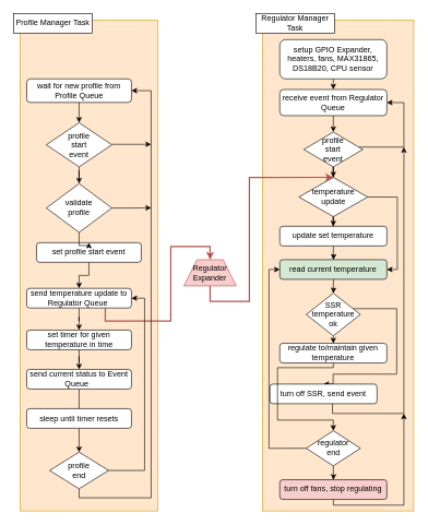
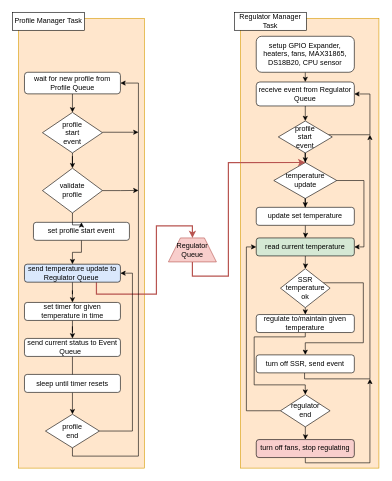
  <mxCell id="0" />
  <mxCell id="1" parent="0" />
  <mxCell id="2" value="" style="rounded=0;whiteSpace=wrap;html=1;fillColor=#ffe6cc;strokeColor=#d79b00;" vertex="1" parent="1"><mxGeometry x="30" y="30" width="210" height="750" as="geometry" /></mxCell>
  <mxCell id="3" style="edgeStyle=orthogonalEdgeStyle;rounded=0;orthogonalLoop=1;jettySize=auto;html=1;entryX=0.5;entryY=0;entryDx=0;entryDy=0;" edge="1" parent="1" source="5" target="9"><mxGeometry relative="1" as="geometry" /></mxCell>
  <mxCell id="4" style="edgeStyle=orthogonalEdgeStyle;rounded=0;orthogonalLoop=1;jettySize=auto;html=1;exitX=0.75;exitY=1;exitDx=0;exitDy=0;entryX=0.5;entryY=0;entryDx=0;entryDy=0;fillColor=#f8cecc;strokeColor=#b85450;strokeWidth=2;" edge="1" parent="1" source="5" target="55"><mxGeometry relative="1" as="geometry"><Array as="points"><mxPoint x="160" y="490" /><mxPoint x="260" y="490" /><mxPoint x="260" y="376" /><mxPoint x="320" y="376" /></Array></mxGeometry></mxCell>
- <mxCell id="5" value="send temperature update to&lt;br&gt;Regulator Queue&amp;nbsp;" style="rounded=1;whiteSpace=wrap;html=1;" vertex="1" parent="1"><mxGeometry x="40" y="440" width="160" height="30" as="geometry" /></mxCell>
+ <mxCell id="5" value="send temperature update to&lt;br&gt;Regulator Queue&amp;nbsp;" style="rounded=1;whiteSpace=wrap;html=1;fillColor=#dae8fc;" vertex="1" parent="1"><mxGeometry x="40" y="440" width="160" height="30" as="geometry" /></mxCell>
  <mxCell id="6" style="edgeStyle=orthogonalEdgeStyle;rounded=0;orthogonalLoop=1;jettySize=auto;html=1;entryX=0.5;entryY=0;entryDx=0;entryDy=0;" edge="1" parent="1" source="7" target="25"><mxGeometry relative="1" as="geometry" /></mxCell>
  <mxCell id="7" value="profile&lt;br&gt;start&lt;br&gt;event" style="rhombus;whiteSpace=wrap;html=1;" vertex="1" parent="1"><mxGeometry x="70" y="186.96" width="100" height="67.5" as="geometry" /></mxCell>
  <mxCell id="8" style="edgeStyle=orthogonalEdgeStyle;rounded=0;orthogonalLoop=1;jettySize=auto;html=1;entryX=0.5;entryY=0;entryDx=0;entryDy=0;" edge="1" parent="1" source="9" target="21"><mxGeometry relative="1" as="geometry" /></mxCell>
  <mxCell id="9" value="set timer for given temperature in time" style="rounded=1;whiteSpace=wrap;html=1;" vertex="1" parent="1"><mxGeometry x="40" y="503.79" width="160" height="30" as="geometry" /></mxCell>
  <mxCell id="10" style="edgeStyle=orthogonalEdgeStyle;rounded=0;orthogonalLoop=1;jettySize=auto;html=1;exitX=0.5;exitY=1;exitDx=0;exitDy=0;entryX=0.5;entryY=0;entryDx=0;entryDy=0;" edge="1" parent="1" source="11" target="15"><mxGeometry relative="1" as="geometry" /></mxCell>
  <mxCell id="11" value="sleep until timer resets" style="rounded=1;whiteSpace=wrap;html=1;" vertex="1" parent="1"><mxGeometry x="40" y="623.79" width="160" height="30" as="geometry" /></mxCell>
  <mxCell id="12" style="edgeStyle=orthogonalEdgeStyle;rounded=0;orthogonalLoop=1;jettySize=auto;html=1;exitX=1;exitY=0.5;exitDx=0;exitDy=0;" edge="1" parent="1" source="7"><mxGeometry relative="1" as="geometry"><Array as="points"><mxPoint x="230" y="220" /></Array><mxPoint x="230" y="220" as="targetPoint" /></mxGeometry></mxCell>
  <mxCell id="13" value="Profile Manager Task" style="rounded=0;whiteSpace=wrap;html=1;" vertex="1" parent="1"><mxGeometry width="120" height="30" as="geometry" x="20" y="20" /></mxCell>
  <mxCell id="14" style="edgeStyle=orthogonalEdgeStyle;rounded=0;orthogonalLoop=1;jettySize=auto;html=1;entryX=1;entryY=0.5;entryDx=0;entryDy=0;" edge="1" parent="1" source="15" target="5"><mxGeometry relative="1" as="geometry"><Array as="points"><mxPoint x="220" y="717.79" /><mxPoint x="220" y="454.79" /></Array></mxGeometry></mxCell>
  <mxCell id="15" value="profile&lt;br&gt;end" style="rhombus;whiteSpace=wrap;html=1;" vertex="1" parent="1"><mxGeometry x="75" y="690.21" width="90" height="56" as="geometry" /></mxCell>
  <mxCell id="16" style="edgeStyle=orthogonalEdgeStyle;rounded=0;orthogonalLoop=1;jettySize=auto;html=1;entryX=1;entryY=0.5;entryDx=0;entryDy=0;exitX=0.5;exitY=1;exitDx=0;exitDy=0;" edge="1" parent="1" source="15" target="22"><mxGeometry relative="1" as="geometry"><Array as="points"><mxPoint x="120" y="760" /><mxPoint x="230" y="760" /><mxPoint x="230" y="138" /></Array><mxPoint x="120" y="601" as="sourcePoint" /></mxGeometry></mxCell>
  <mxCell id="17" style="edgeStyle=orthogonalEdgeStyle;rounded=0;orthogonalLoop=1;jettySize=auto;html=1;exitX=0.5;exitY=1;exitDx=0;exitDy=0;entryX=0.5;entryY=0;entryDx=0;entryDy=0;" edge="1" parent="1" source="18" target="5"><mxGeometry relative="1" as="geometry" /></mxCell>
  <mxCell id="18" value="set profile start event" style="rounded=1;whiteSpace=wrap;html=1;" vertex="1" parent="1"><mxGeometry x="55" y="370.21" width="160" height="30" as="geometry" /></mxCell>
  <mxCell id="19" style="edgeStyle=orthogonalEdgeStyle;rounded=0;orthogonalLoop=1;jettySize=auto;html=1;entryX=0.5;entryY=0;entryDx=0;entryDy=0;exitX=0.5;exitY=1;exitDx=0;exitDy=0;" edge="1" parent="1" source="22" target="7"><mxGeometry relative="1" as="geometry"><mxPoint x="120" y="347" as="sourcePoint" /></mxGeometry></mxCell>
  <mxCell id="20" style="edgeStyle=orthogonalEdgeStyle;rounded=0;orthogonalLoop=1;jettySize=auto;html=1;exitX=0.5;exitY=1;exitDx=0;exitDy=0;entryX=0.5;entryY=0;entryDx=0;entryDy=0;endArrow=none;" edge="1" parent="1" source="21" target="11"><mxGeometry relative="1" as="geometry" /></mxCell>
  <mxCell id="21" value="send current status to Event Queue&amp;nbsp;&amp;nbsp;" style="rounded=1;whiteSpace=wrap;html=1;" vertex="1" parent="1"><mxGeometry x="40" y="563.79" width="160" height="30" as="geometry" /></mxCell>
  <mxCell id="22" value="wait for new profile from Profile Queue" style="rounded=1;whiteSpace=wrap;html=1;" vertex="1" parent="1"><mxGeometry x="40" y="120" width="160" height="36" as="geometry" /></mxCell>
  <mxCell id="23" style="edgeStyle=orthogonalEdgeStyle;rounded=0;orthogonalLoop=1;jettySize=auto;html=1;" edge="1" parent="1" source="25"><mxGeometry relative="1" as="geometry"><mxPoint x="230" y="317" as="targetPoint" /></mxGeometry></mxCell>
  <mxCell id="24" style="edgeStyle=orthogonalEdgeStyle;rounded=0;orthogonalLoop=1;jettySize=auto;html=1;entryX=0.5;entryY=0;entryDx=0;entryDy=0;" edge="1" parent="1" source="25" target="18"><mxGeometry relative="1" as="geometry" /></mxCell>
  <mxCell id="25" value="validate&lt;br&gt;profile" style="rhombus;whiteSpace=wrap;html=1;" vertex="1" parent="1"><mxGeometry x="70" y="280" width="100" height="74.5" as="geometry" /></mxCell>
  <mxCell id="26" value="" style="rounded=0;whiteSpace=wrap;html=1;fillColor=#ffe6cc;strokeColor=#d79b00;" vertex="1" parent="1"><mxGeometry x="400" y="30" width="231" height="750" as="geometry" /></mxCell>
  <mxCell id="27" value="Regulator Manager Task" style="rounded=0;whiteSpace=wrap;html=1;" vertex="1" parent="1"><mxGeometry x="390" width="120" height="30" as="geometry" y="20" /></mxCell>
  <mxCell id="28" style="edgeStyle=orthogonalEdgeStyle;rounded=0;orthogonalLoop=1;jettySize=auto;html=1;exitX=0.5;exitY=1;exitDx=0;exitDy=0;entryX=0.5;entryY=0;entryDx=0;entryDy=0;" edge="1" parent="1" source="29" target="31"><mxGeometry relative="1" as="geometry" /></mxCell>
  <mxCell id="29" value="setup GPIO Expander, heaters, fans, MAX31865, DS18B20, CPU sensor" style="rounded=1;whiteSpace=wrap;html=1;" vertex="1" parent="1"><mxGeometry x="426.45" y="60" width="163.55" height="60" as="geometry" /></mxCell>
  <mxCell id="30" style="edgeStyle=orthogonalEdgeStyle;rounded=0;orthogonalLoop=1;jettySize=auto;html=1;exitX=0.5;exitY=1;exitDx=0;exitDy=0;entryX=0.5;entryY=0;entryDx=0;entryDy=0;" edge="1" parent="1" source="31" target="34"><mxGeometry relative="1" as="geometry" /></mxCell>
  <mxCell id="31" value="receive event from Regulator Queue" style="rounded=1;whiteSpace=wrap;html=1;" vertex="1" parent="1"><mxGeometry x="426.46" y="136.21" width="163.54" height="39.97" as="geometry" /></mxCell>
  <mxCell id="32" style="edgeStyle=orthogonalEdgeStyle;rounded=0;orthogonalLoop=1;jettySize=auto;html=1;entryX=0.5;entryY=0;entryDx=0;entryDy=0;" edge="1" parent="1" source="34" target="37"><mxGeometry relative="1" as="geometry" /></mxCell>
  <mxCell id="33" style="edgeStyle=orthogonalEdgeStyle;rounded=0;orthogonalLoop=1;jettySize=auto;html=1;entryX=1;entryY=0.5;entryDx=0;entryDy=0;" edge="1" parent="1" source="34" target="31"><mxGeometry relative="1" as="geometry"><Array as="points"><mxPoint x="616" y="224.21" /><mxPoint x="616" y="156.21" /></Array></mxGeometry></mxCell>
  <mxCell id="34" value="profile&lt;br&gt;start&lt;br&gt;event" style="rhombus;whiteSpace=wrap;html=1;" vertex="1" parent="1"><mxGeometry x="463.22" y="201.21" width="90" height="53.25" as="geometry" /></mxCell>
  <mxCell id="35" style="edgeStyle=orthogonalEdgeStyle;rounded=0;orthogonalLoop=1;jettySize=auto;html=1;entryX=0.5;entryY=0;entryDx=0;entryDy=0;" edge="1" parent="1" source="37" target="39"><mxGeometry relative="1" as="geometry" /></mxCell>
  <mxCell id="36" style="edgeStyle=orthogonalEdgeStyle;rounded=0;orthogonalLoop=1;jettySize=auto;html=1;entryX=1;entryY=0.5;entryDx=0;entryDy=0;" edge="1" parent="1" source="37" target="46"><mxGeometry relative="1" as="geometry"><Array as="points"><mxPoint x="606" y="300.21" /><mxPoint x="606" y="411.21" /><mxPoint x="590" y="411.21" /></Array></mxGeometry></mxCell>
  <mxCell id="37" value="temperature&lt;br&gt;update" style="rhombus;whiteSpace=wrap;html=1;" vertex="1" parent="1"><mxGeometry x="455.73" y="270.46" width="105" height="60" as="geometry" /></mxCell>
  <mxCell id="38" style="edgeStyle=orthogonalEdgeStyle;rounded=0;orthogonalLoop=1;jettySize=auto;html=1;entryX=0.5;entryY=0;entryDx=0;entryDy=0;" edge="1" parent="1" source="39" target="46"><mxGeometry relative="1" as="geometry" /></mxCell>
  <mxCell id="39" value="update set temperature" style="rounded=1;whiteSpace=wrap;html=1;" vertex="1" parent="1"><mxGeometry x="426.46" y="345.21" width="163.54" height="30" as="geometry" /></mxCell>
  <mxCell id="40" style="edgeStyle=orthogonalEdgeStyle;rounded=0;orthogonalLoop=1;jettySize=auto;html=1;entryX=0.5;entryY=0;entryDx=0;entryDy=0;" edge="1" parent="1" source="42" target="44"><mxGeometry relative="1" as="geometry"><Array as="points"><mxPoint x="605" y="471" /><mxPoint x="605" y="571" /><mxPoint x="508" y="571" /></Array></mxGeometry></mxCell>
  <mxCell id="41" style="edgeStyle=orthogonalEdgeStyle;rounded=0;orthogonalLoop=1;jettySize=auto;html=1;entryX=0.5;entryY=0;entryDx=0;entryDy=0;" edge="1" parent="1" source="42" target="48"><mxGeometry relative="1" as="geometry"><Array as="points"><mxPoint x="520" y="511.21" /><mxPoint x="520" y="511.21" /></Array></mxGeometry></mxCell>
  <mxCell id="42" value="SSR &lt;br&gt;temperature&lt;br&gt;ok" style="rhombus;whiteSpace=wrap;html=1;" vertex="1" parent="1"><mxGeometry x="466.86" y="447.44" width="82.75" height="65" as="geometry" /></mxCell>
  <mxCell id="43" style="edgeStyle=orthogonalEdgeStyle;rounded=0;orthogonalLoop=1;jettySize=auto;html=1;" edge="1" parent="1" source="44"><mxGeometry relative="1" as="geometry"><mxPoint x="616" y="224.21" as="targetPoint" /><Array as="points"><mxPoint x="507" y="631.21" /><mxPoint x="616" y="631.21" /></Array></mxGeometry></mxCell>
- <mxCell id="44" value="turn off SSR, send event" style="rounded=1;whiteSpace=wrap;html=1;" vertex="1" parent="1"><mxGeometry x="411.47" y="586.21" width="163.54" height="30" as="geometry" /></mxCell>
+ <mxCell id="44" value="turn off SSR, send event" style="rounded=1;whiteSpace=wrap;html=1;" vertex="1" parent="1"><mxGeometry x="426.47" y="591.21" width="163.54" height="30" as="geometry" /></mxCell>
  <mxCell id="45" style="edgeStyle=orthogonalEdgeStyle;rounded=0;orthogonalLoop=1;jettySize=auto;html=1;entryX=0.5;entryY=0;entryDx=0;entryDy=0;" edge="1" parent="1" source="46" target="42"><mxGeometry relative="1" as="geometry" /></mxCell>
  <mxCell id="46" value="read current temperature" style="rounded=1;whiteSpace=wrap;html=1;fillColor=#d5e8d4;" vertex="1" parent="1"><mxGeometry x="426.46" y="396.21" width="163.55" height="30" as="geometry" /></mxCell>
  <mxCell id="47" style="edgeStyle=orthogonalEdgeStyle;rounded=0;orthogonalLoop=1;jettySize=auto;html=1;entryX=0.5;entryY=0;entryDx=0;entryDy=0;exitX=0.5;exitY=1;exitDx=0;exitDy=0;" edge="1" parent="1" source="48" target="51"><mxGeometry relative="1" as="geometry"><mxPoint x="510.001" y="548.97" as="sourcePoint" /><mxPoint x="509.945" y="657.5" as="targetPoint" /><Array as="points"><mxPoint x="508" y="561.21" /><mxPoint x="423" y="561.21" /><mxPoint x="423" y="641.21" /><mxPoint x="508" y="641.21" /><mxPoint x="508" y="657.21" /></Array></mxGeometry></mxCell>
  <mxCell id="48" value="regulate to/maintain given temperature" style="rounded=1;whiteSpace=wrap;html=1;" vertex="1" parent="1"><mxGeometry x="426.47" y="523.97" width="163.54" height="30" as="geometry" /></mxCell>
  <mxCell id="49" style="edgeStyle=orthogonalEdgeStyle;rounded=0;orthogonalLoop=1;jettySize=auto;html=1;exitX=0;exitY=0.5;exitDx=0;exitDy=0;entryX=0;entryY=0.5;entryDx=0;entryDy=0;" edge="1" parent="1" source="51" target="46"><mxGeometry relative="1" as="geometry"><mxPoint x="615.45" y="710" as="targetPoint" /><Array as="points"><mxPoint x="410" y="684.21" /><mxPoint x="410" y="411.21" /></Array></mxGeometry></mxCell>
  <mxCell id="50" style="edgeStyle=orthogonalEdgeStyle;rounded=0;orthogonalLoop=1;jettySize=auto;html=1;entryX=0.5;entryY=0;entryDx=0;entryDy=0;" edge="1" parent="1" source="51" target="53"><mxGeometry relative="1" as="geometry" /></mxCell>
  <mxCell id="51" value="regulator&lt;br&gt;end" style="rhombus;whiteSpace=wrap;html=1;" vertex="1" parent="1"><mxGeometry x="466.87" y="657.5" width="82.75" height="53.71" as="geometry" /></mxCell>
  <mxCell id="52" style="edgeStyle=orthogonalEdgeStyle;rounded=0;orthogonalLoop=1;jettySize=auto;html=1;" edge="1" parent="1" source="53"><mxGeometry relative="1" as="geometry"><mxPoint x="616" y="631.21" as="targetPoint" /><Array as="points"><mxPoint x="508" y="771.21" /><mxPoint x="616" y="771.21" /><mxPoint x="616" y="631.21" /></Array></mxGeometry></mxCell>
  <mxCell id="53" value="turn off fans, stop regulating" style="rounded=1;whiteSpace=wrap;html=1;fillColor=#f8cecc;" vertex="1" parent="1"><mxGeometry x="426.48" y="732.42" width="163.53" height="30" as="geometry" /></mxCell>
  <mxCell id="54" style="edgeStyle=orthogonalEdgeStyle;rounded=0;orthogonalLoop=1;jettySize=auto;html=1;entryX=0.5;entryY=0;entryDx=0;entryDy=0;exitX=0.5;exitY=1;exitDx=0;exitDy=0;fillColor=#f8cecc;strokeColor=#b85450;strokeWidth=2;" edge="1" parent="1" source="55" target="37"><mxGeometry relative="1" as="geometry"><Array as="points"><mxPoint x="320" y="460" /><mxPoint x="380" y="460" /><mxPoint x="380" y="271" /></Array></mxGeometry></mxCell>
- <mxCell id="55" value="Regulator&lt;br&gt;Expander" style="shape=trapezoid;perimeter=trapezoidPerimeter;whiteSpace=wrap;html=1;fixedSize=1;fillColor=#f8cecc;strokeColor=#b85450;" vertex="1" parent="1"><mxGeometry x="280" y="396.21" width="80" height="40" as="geometry" /></mxCell>
+ <mxCell id="55" value="Regulator&lt;br&gt;Queue" style="shape=trapezoid;perimeter=trapezoidPerimeter;whiteSpace=wrap;html=1;fixedSize=1;fillColor=#f8cecc;strokeColor=#b85450;" vertex="1" parent="1"><mxGeometry x="280" y="396.21" width="80" height="40" as="geometry" /></mxCell>
